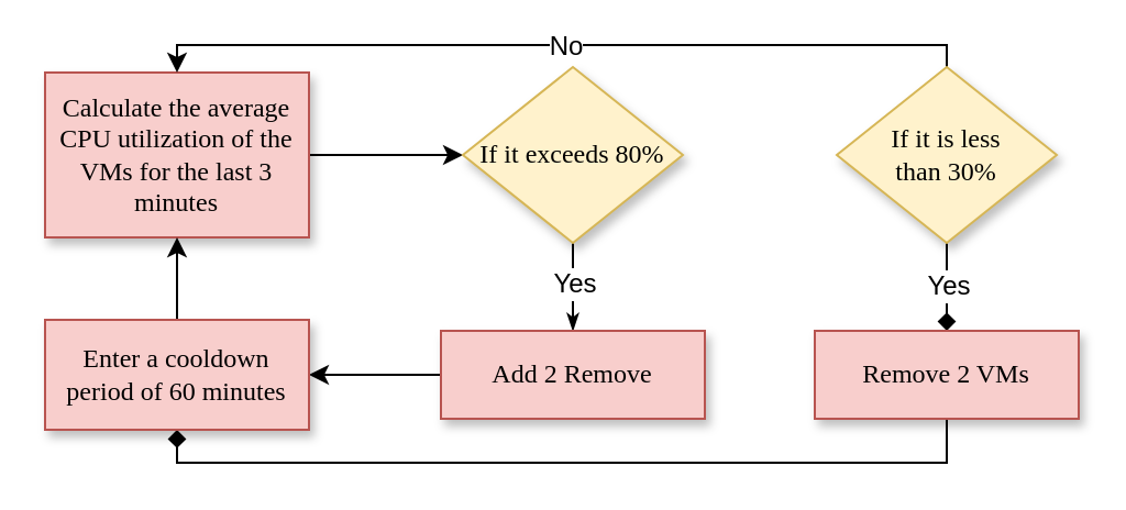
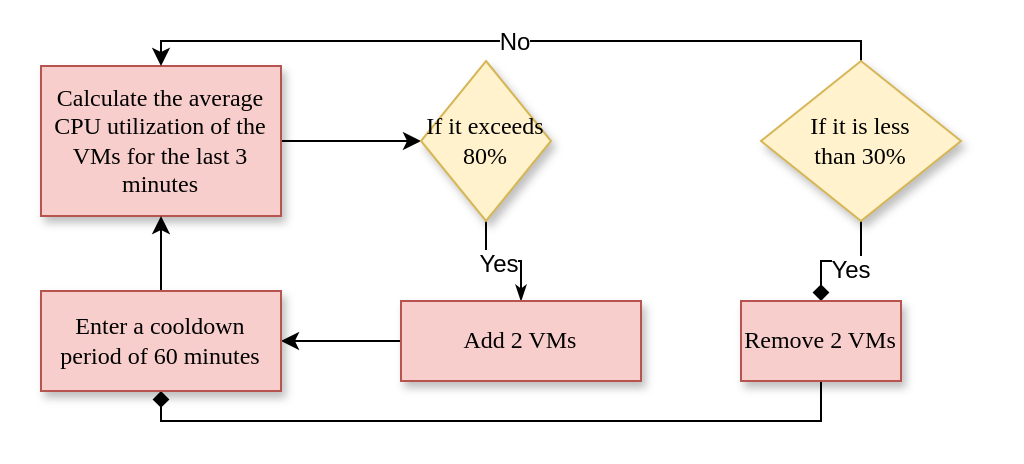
  <mxCell id="0" />
  <mxCell id="1" parent="0" />
  <mxCell id="2" style="edgeStyle=orthogonalEdgeStyle;rounded=0;orthogonalLoop=1;jettySize=auto;html=1;" parent="1" source="3" target="6" edge="1"><mxGeometry relative="1" as="geometry" /></mxCell>
  <mxCell id="3" value="&lt;font style=&quot;font-size: 12px&quot;&gt;Calculate the average CPU utilization of the VMs for the last 3 minutes&lt;/font&gt;" style="whiteSpace=wrap;html=1;rounded=0;shadow=1;labelBackgroundColor=none;strokeWidth=1;fontFamily=Verdana;fontSize=8;align=center;fillColor=#f8cecc;strokeColor=#b85450;" parent="1" vertex="1"><mxGeometry x="20" y="32.5" width="120" height="75" as="geometry" /></mxCell>
  <mxCell id="4" value="" style="edgeStyle=orthogonalEdgeStyle;rounded=0;html=1;labelBackgroundColor=none;startSize=5;endArrow=classicThin;endFill=1;endSize=5;jettySize=auto;orthogonalLoop=1;strokeWidth=1;fontFamily=Verdana;fontSize=8" parent="1" source="6" target="8" edge="1"><mxGeometry x="-0.5" y="-10" relative="1" as="geometry"><mxPoint as="offset" /></mxGeometry></mxCell>
  <mxCell id="5" value="Yes" style="edgeLabel;html=1;align=center;verticalAlign=middle;resizable=0;points=[];fontSize=12;" parent="4" vertex="1" connectable="0"><mxGeometry x="-0.117" y="-1" relative="1" as="geometry"><mxPoint x="1" as="offset" /></mxGeometry></mxCell>
- <mxCell id="6" value="&lt;font style=&quot;font-size: 12px&quot;&gt;If it exceeds 80%&lt;/font&gt;" style="rhombus;whiteSpace=wrap;html=1;rounded=0;shadow=1;labelBackgroundColor=none;strokeWidth=1;fontFamily=Verdana;fontSize=8;align=center;fillColor=#fff2cc;strokeColor=#d6b656;" parent="1" vertex="1"><mxGeometry x="210" y="30" width="100" height="80" as="geometry" /></mxCell>
+ <mxCell id="6" value="&lt;font style=&quot;font-size: 12px&quot;&gt;If it exceeds 80%&lt;/font&gt;" style="rhombus;whiteSpace=wrap;html=1;rounded=0;shadow=1;labelBackgroundColor=none;strokeWidth=1;fontFamily=Verdana;fontSize=8;align=center;fillColor=#fff2cc;strokeColor=#d6b656;" parent="1" vertex="1"><mxGeometry x="210" y="30" width="65" height="80" as="geometry" /></mxCell>
  <mxCell id="7" style="edgeStyle=orthogonalEdgeStyle;rounded=0;orthogonalLoop=1;jettySize=auto;html=1;" parent="1" source="8" target="17" edge="1"><mxGeometry relative="1" as="geometry"><Array as="points"><mxPoint x="170" y="170" /><mxPoint x="170" y="170" /></Array></mxGeometry></mxCell>
- <mxCell id="8" value="&lt;font style=&quot;font-size: 12px&quot;&gt;Add 2 Remove&lt;/font&gt;" style="whiteSpace=wrap;html=1;rounded=0;shadow=1;labelBackgroundColor=none;strokeWidth=1;fontFamily=Verdana;fontSize=8;align=center;fillColor=#f8cecc;strokeColor=#b85450;" parent="1" vertex="1"><mxGeometry x="200" y="150" width="120" height="40" as="geometry" /></mxCell>
+ <mxCell id="8" value="&lt;font style=&quot;font-size: 12px&quot;&gt;Add 2 VMs&lt;/font&gt;" style="whiteSpace=wrap;html=1;rounded=0;shadow=1;labelBackgroundColor=none;strokeWidth=1;fontFamily=Verdana;fontSize=8;align=center;fillColor=#f8cecc;strokeColor=#b85450;" parent="1" vertex="1"><mxGeometry x="200" y="150" width="120" height="40" as="geometry" /></mxCell>
  <mxCell id="9" style="edgeStyle=orthogonalEdgeStyle;rounded=0;orthogonalLoop=1;jettySize=auto;html=1;endArrow=diamond;" parent="1" source="13" target="15" edge="1"><mxGeometry relative="1" as="geometry" /></mxCell>
  <mxCell id="10" value="Yes" style="edgeLabel;html=1;align=center;verticalAlign=middle;resizable=0;points=[];fontSize=12;" parent="9" vertex="1" connectable="0"><mxGeometry x="-0.18" y="1" relative="1" as="geometry"><mxPoint x="-1" y="3" as="offset" /></mxGeometry></mxCell>
  <mxCell id="11" style="edgeStyle=orthogonalEdgeStyle;rounded=0;orthogonalLoop=1;jettySize=auto;html=1;" parent="1" source="13" target="3" edge="1"><mxGeometry relative="1" as="geometry"><Array as="points"><mxPoint x="430" y="20" /><mxPoint x="80" y="20" /></Array></mxGeometry></mxCell>
  <mxCell id="12" value="&lt;font style=&quot;font-size: 12px&quot;&gt;No&lt;/font&gt;" style="edgeLabel;html=1;align=center;verticalAlign=middle;resizable=0;points=[];" parent="11" vertex="1" connectable="0"><mxGeometry x="-0.358" relative="1" as="geometry"><mxPoint x="-64" as="offset" /></mxGeometry></mxCell>
  <mxCell id="13" value="&lt;font style=&quot;font-size: 12px&quot;&gt;If it is less &lt;br&gt;than 30%&lt;/font&gt;" style="rhombus;whiteSpace=wrap;html=1;rounded=0;shadow=1;labelBackgroundColor=none;strokeWidth=1;fontFamily=Verdana;fontSize=8;align=center;fillColor=#fff2cc;strokeColor=#d6b656;" parent="1" vertex="1"><mxGeometry x="380" y="30" width="100" height="80" as="geometry" /></mxCell>
  <mxCell id="14" style="edgeStyle=orthogonalEdgeStyle;rounded=0;orthogonalLoop=1;jettySize=auto;html=1;endArrow=diamond;" parent="1" source="15" target="17" edge="1"><mxGeometry relative="1" as="geometry"><Array as="points"><mxPoint x="250" y="210" /><mxPoint x="250" y="210" /></Array></mxGeometry></mxCell>
- <mxCell id="15" value="&lt;font style=&quot;font-size: 12px&quot;&gt;Remove 2 VMs&lt;/font&gt;" style="whiteSpace=wrap;html=1;rounded=0;shadow=1;labelBackgroundColor=none;strokeWidth=1;fontFamily=Verdana;fontSize=8;align=center;fillColor=#f8cecc;strokeColor=#b85450;" parent="1" vertex="1"><mxGeometry x="370" y="150" width="120" height="40" as="geometry" /></mxCell>
+ <mxCell id="15" value="&lt;font style=&quot;font-size: 12px&quot;&gt;Remove 2 VMs&lt;/font&gt;" style="whiteSpace=wrap;html=1;rounded=0;shadow=1;labelBackgroundColor=none;strokeWidth=1;fontFamily=Verdana;fontSize=8;align=center;fillColor=#f8cecc;strokeColor=#b85450;" parent="1" vertex="1"><mxGeometry x="370" y="150" width="80" height="40" as="geometry" /></mxCell>
  <mxCell id="16" style="edgeStyle=orthogonalEdgeStyle;rounded=0;orthogonalLoop=1;jettySize=auto;html=1;" parent="1" source="17" target="3" edge="1"><mxGeometry relative="1" as="geometry" /></mxCell>
  <mxCell id="17" value="&lt;font style=&quot;font-size: 12px&quot;&gt;Enter a cooldown period of 60 minutes&lt;/font&gt;" style="whiteSpace=wrap;html=1;rounded=0;shadow=1;labelBackgroundColor=none;strokeWidth=1;fontFamily=Verdana;fontSize=8;align=center;fillColor=#f8cecc;strokeColor=#b85450;" parent="1" vertex="1"><mxGeometry x="20" y="145" width="120" height="50" as="geometry" /></mxCell>
